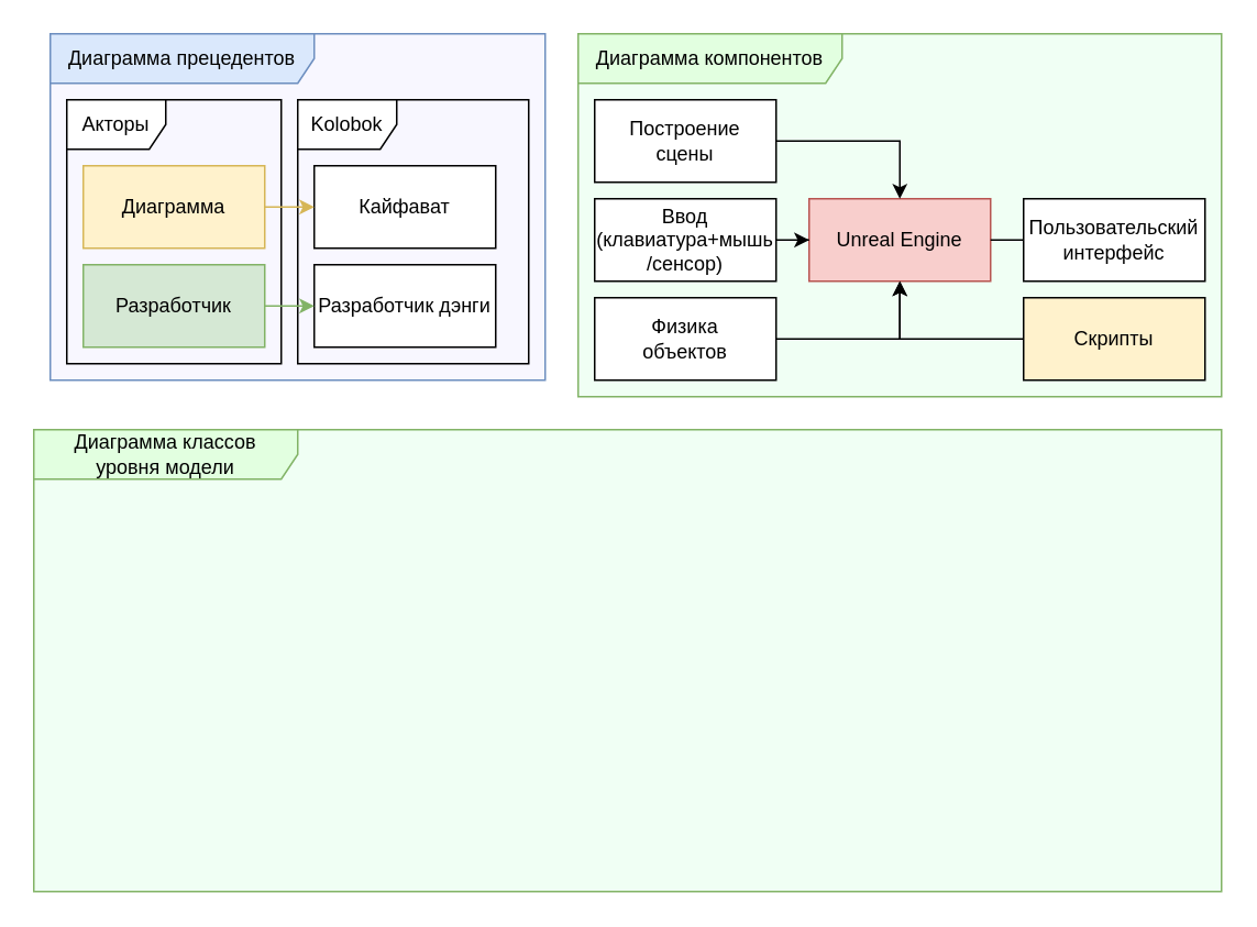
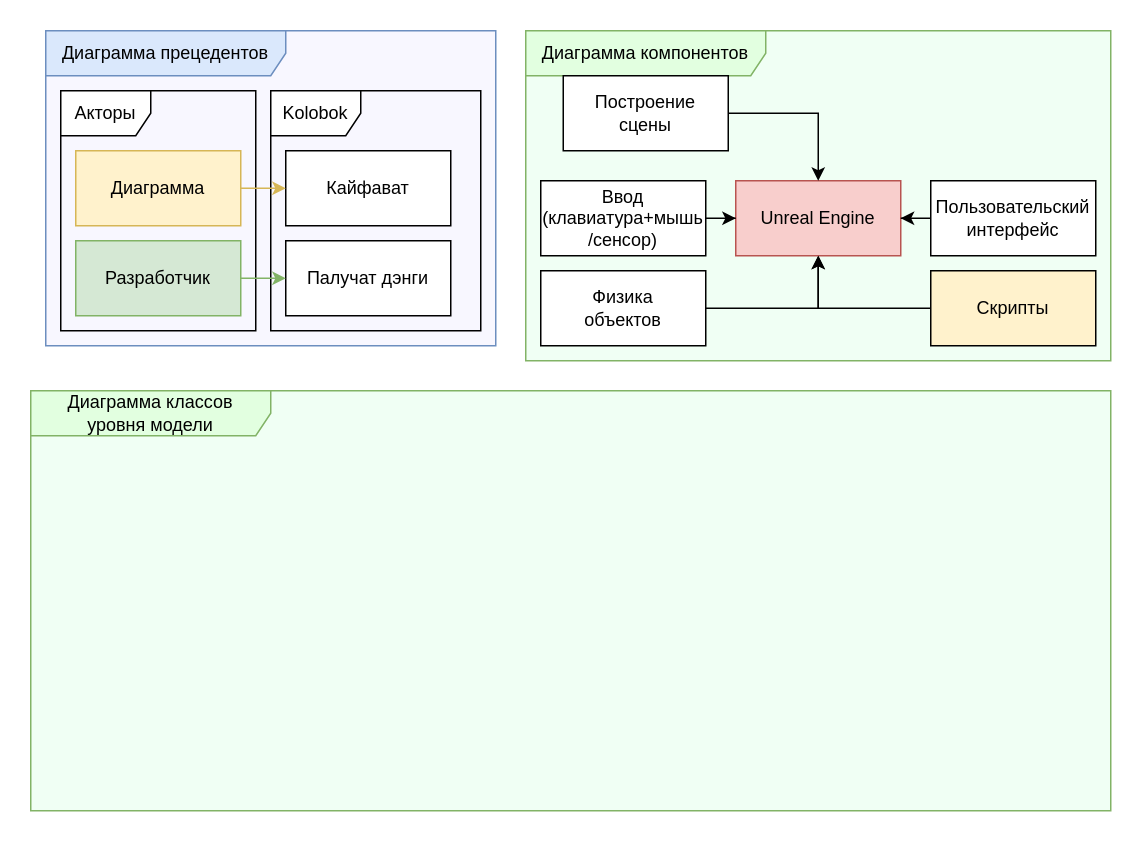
  <mxCell id="0" />
  <mxCell id="1" parent="0" />
  <mxCell id="2" value="Диаграмма&amp;nbsp;прецедентов" style="shape=umlFrame;whiteSpace=wrap;html=1;pointerEvents=0;recursiveResize=0;container=1;collapsible=0;width=160;fillColor=#dae8fc;strokeColor=#6c8ebf;gradientColor=none;swimlaneFillColor=#F8F7FF;" parent="1" vertex="1"><mxGeometry x="30" y="20" width="300" height="210" as="geometry" /></mxCell>
  <mxCell id="3" value="Кайфават" style="html=1;whiteSpace=wrap;" parent="2" vertex="1"><mxGeometry x="160" y="80" width="110" height="50" as="geometry" /></mxCell>
  <mxCell id="4" value="Kolobok" style="shape=umlFrame;whiteSpace=wrap;html=1;pointerEvents=0;" parent="2" vertex="1"><mxGeometry x="150" y="40" width="140" height="160" as="geometry" /></mxCell>
- <mxCell id="5" value="Разработчик дэнги" style="html=1;whiteSpace=wrap;" parent="2" vertex="1"><mxGeometry x="160" y="140" width="110" height="50" as="geometry" /></mxCell>
+ <mxCell id="5" value="Палучат дэнги" style="html=1;whiteSpace=wrap;" parent="2" vertex="1"><mxGeometry x="160" y="140" width="110" height="50" as="geometry" /></mxCell>
  <mxCell id="6" value="Акторы" style="shape=umlFrame;whiteSpace=wrap;html=1;pointerEvents=0;" parent="2" vertex="1"><mxGeometry x="10" y="40" width="130" height="160" as="geometry" /></mxCell>
  <mxCell id="7" value="Диаграмма" style="html=1;whiteSpace=wrap;fillColor=#fff2cc;strokeColor=#d6b656;" parent="2" vertex="1"><mxGeometry x="20" y="80" width="110" height="50" as="geometry" /></mxCell>
  <mxCell id="8" value="Разработчик" style="html=1;whiteSpace=wrap;fillColor=#d5e8d4;strokeColor=#82b366;" parent="2" vertex="1"><mxGeometry x="20" y="140" width="110" height="50" as="geometry" /></mxCell>
  <mxCell id="9" style="edgeStyle=orthogonalEdgeStyle;rounded=0;orthogonalLoop=1;jettySize=auto;html=1;entryX=0;entryY=0.5;entryDx=0;entryDy=0;curved=1;fillColor=#fff2cc;strokeColor=#d6b656;" parent="2" source="7" target="3" edge="1"><mxGeometry relative="1" as="geometry"><mxPoint x="280" y="175" as="targetPoint" /></mxGeometry></mxCell>
  <mxCell id="10" style="edgeStyle=orthogonalEdgeStyle;rounded=0;orthogonalLoop=1;jettySize=auto;html=1;exitX=1;exitY=0.5;exitDx=0;exitDy=0;entryX=0;entryY=0.5;entryDx=0;entryDy=0;fillColor=#d5e8d4;strokeColor=#82b366;" parent="2" source="8" target="5" edge="1"><mxGeometry relative="1" as="geometry" /></mxCell>
  <mxCell id="11" style="edgeStyle=orthogonalEdgeStyle;rounded=0;orthogonalLoop=1;jettySize=auto;html=1;exitX=1;exitY=0.5;exitDx=0;exitDy=0;entryX=0;entryY=0.5;entryDx=0;entryDy=0;curved=1;fillColor=#dae8fc;strokeColor=#6c8ebf;" parent="1" edge="1"><mxGeometry relative="1" as="geometry"><mxPoint x="255" y="275" as="targetPoint" /></mxGeometry></mxCell>
  <mxCell id="12" style="edgeStyle=orthogonalEdgeStyle;rounded=0;orthogonalLoop=1;jettySize=auto;html=1;exitX=1;exitY=0.5;exitDx=0;exitDy=0;entryX=0;entryY=0.5;entryDx=0;entryDy=0;curved=1;fillColor=#f8cecc;strokeColor=#b85450;" parent="1" edge="1"><mxGeometry relative="1" as="geometry"><mxPoint x="170" y="305" as="sourcePoint" /></mxGeometry></mxCell>
  <mxCell id="13" value="Диаграмма&amp;nbsp;компонентов" style="shape=umlFrame;whiteSpace=wrap;html=1;pointerEvents=0;recursiveResize=0;container=1;collapsible=0;width=160;fillColor=light-dark(#e2ffe0, #1f2f1e);strokeColor=#82b366;swimlaneFillColor=light-dark(#f0fff4, #111311);" parent="1" vertex="1"><mxGeometry x="350" y="20" width="390" height="220" as="geometry" /></mxCell>
  <mxCell id="14" value="Unreal Engine" style="html=1;whiteSpace=wrap;fillColor=#f8cecc;strokeColor=#b85450;" parent="13" vertex="1"><mxGeometry x="140" y="100" width="110" height="50" as="geometry" /></mxCell>
  <mxCell id="15" style="edgeStyle=orthogonalEdgeStyle;rounded=0;orthogonalLoop=1;jettySize=auto;html=1;" edge="1" parent="13" source="16" target="14"><mxGeometry relative="1" as="geometry" /></mxCell>
- <mxCell id="16" value="Построение&lt;div&gt;сцены&lt;/div&gt;" style="html=1;whiteSpace=wrap;" parent="13" vertex="1"><mxGeometry x="10" y="40" width="110" height="50" as="geometry" /></mxCell>
+ <mxCell id="16" value="Построение&lt;div&gt;сцены&lt;/div&gt;" style="html=1;whiteSpace=wrap;" parent="13" vertex="1"><mxGeometry x="25" y="30" width="110" height="50" as="geometry" /></mxCell>
  <mxCell id="17" style="edgeStyle=orthogonalEdgeStyle;rounded=0;orthogonalLoop=1;jettySize=auto;html=1;" edge="1" parent="13" source="18" target="14"><mxGeometry relative="1" as="geometry" /></mxCell>
  <mxCell id="18" value="Скрипты" style="html=1;whiteSpace=wrap;fillColor=#fff2cc;" parent="13" vertex="1"><mxGeometry x="270" y="160" width="110" height="50" as="geometry" /></mxCell>
  <mxCell id="19" style="edgeStyle=orthogonalEdgeStyle;rounded=0;orthogonalLoop=1;jettySize=auto;html=1;" edge="1" parent="13" source="20" target="14"><mxGeometry relative="1" as="geometry" /></mxCell>
  <mxCell id="20" value="Физика&lt;div&gt;объектов&lt;/div&gt;" style="html=1;whiteSpace=wrap;" parent="13" vertex="1"><mxGeometry x="10" y="160" width="110" height="50" as="geometry" /></mxCell>
  <mxCell id="21" style="edgeStyle=orthogonalEdgeStyle;rounded=0;orthogonalLoop=1;jettySize=auto;html=1;" edge="1" parent="13" source="22" target="14"><mxGeometry relative="1" as="geometry" /></mxCell>
  <mxCell id="22" value="Ввод (клавиатура+мышь&lt;div&gt;&lt;span style=&quot;background-color: transparent;&quot;&gt;/сенсор)&lt;/span&gt;&lt;/div&gt;" style="html=1;whiteSpace=wrap;" parent="13" vertex="1"><mxGeometry x="10" y="100" width="110" height="50" as="geometry" /></mxCell>
- <mxCell id="23" style="edgeStyle=orthogonalEdgeStyle;rounded=0;orthogonalLoop=1;jettySize=auto;html=1;endArrow=none;" edge="1" parent="13" source="24" target="14"><mxGeometry relative="1" as="geometry" /></mxCell>
+ <mxCell id="23" style="edgeStyle=orthogonalEdgeStyle;rounded=0;orthogonalLoop=1;jettySize=auto;html=1;" edge="1" parent="13" source="24" target="14"><mxGeometry relative="1" as="geometry" /></mxCell>
  <mxCell id="24" value="Пользовательский&lt;div&gt;интерфейс&lt;/div&gt;" style="html=1;whiteSpace=wrap;" parent="13" vertex="1"><mxGeometry x="270" y="100" width="110" height="50" as="geometry" /></mxCell>
  <mxCell id="25" value="Диаграмма классов&lt;div&gt;уровня модели&lt;/div&gt;" style="shape=umlFrame;whiteSpace=wrap;html=1;pointerEvents=0;recursiveResize=0;container=1;collapsible=0;width=160;fillColor=light-dark(#e2ffe0, #1f2f1e);strokeColor=#82b366;swimlaneFillColor=light-dark(#f0fff4, #111311);" parent="1" vertex="1"><mxGeometry x="20" y="260" width="720" height="280" as="geometry" /></mxCell>
  <mxCell id="26" style="edgeStyle=none;html=1;exitX=0.5;exitY=1;exitDx=0;exitDy=0;entryX=0.5;entryY=0;entryDx=0;entryDy=0;rounded=0;curved=0;" parent="25" edge="1"><mxGeometry relative="1" as="geometry"><mxPoint x="85" y="110" as="sourcePoint" /></mxGeometry></mxCell>
  <mxCell id="27" style="edgeStyle=none;html=1;exitX=0.5;exitY=1;exitDx=0;exitDy=0;entryX=0.5;entryY=0;entryDx=0;entryDy=0;rounded=0;curved=0;" parent="25" edge="1"><mxGeometry relative="1" as="geometry"><mxPoint x="365" y="110" as="sourcePoint" /></mxGeometry></mxCell>
  <mxCell id="28" style="edgeStyle=none;html=1;exitX=0.5;exitY=0;exitDx=0;exitDy=0;entryX=0.5;entryY=1;entryDx=0;entryDy=0;" parent="25" edge="1"><mxGeometry relative="1" as="geometry"><mxPoint x="365" y="200" as="sourcePoint" /></mxGeometry></mxCell>
  <mxCell id="29" style="edgeStyle=none;html=1;exitX=0.5;exitY=0;exitDx=0;exitDy=0;entryX=0.5;entryY=1;entryDx=0;entryDy=0;" parent="25" edge="1"><mxGeometry relative="1" as="geometry"><mxPoint x="225" y="180" as="targetPoint" /></mxGeometry></mxCell>
  <mxCell id="30" style="edgeStyle=none;html=1;exitX=1;exitY=0.5;exitDx=0;exitDy=0;entryX=0;entryY=0.5;entryDx=0;entryDy=0;" parent="25" edge="1"><mxGeometry relative="1" as="geometry"><mxPoint x="170" y="155" as="targetPoint" /></mxGeometry></mxCell>
  <mxCell id="31" style="edgeStyle=none;html=1;exitX=0;exitY=0.5;exitDx=0;exitDy=0;entryX=1;entryY=0.5;entryDx=0;entryDy=0;" parent="25" edge="1"><mxGeometry relative="1" as="geometry"><mxPoint x="310" y="155" as="sourcePoint" /></mxGeometry></mxCell>
